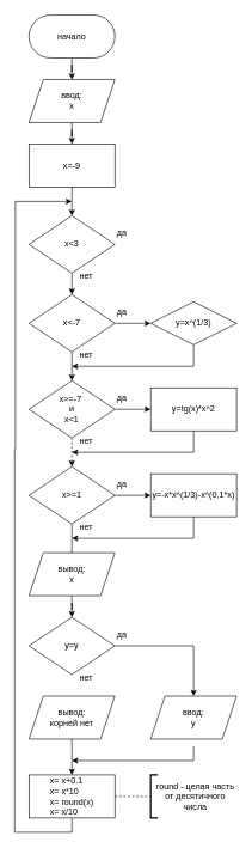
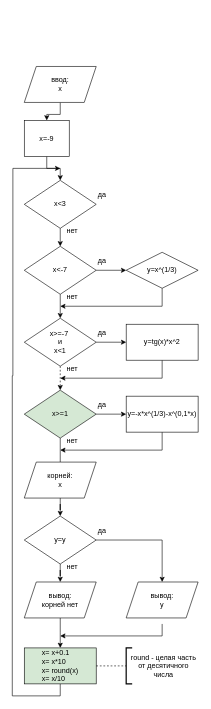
  <mxCell id="0" />
  <mxCell id="1" parent="0" />
- <mxCell id="2" value="" style="edgeStyle=orthogonalEdgeStyle;rounded=0;orthogonalLoop=1;jettySize=auto;html=1;" edge="1" parent="1" source="3" target="5"><mxGeometry relative="1" as="geometry" /></mxCell>
- <mxCell id="3" value="начало" style="rounded=1;whiteSpace=wrap;html=1;arcSize=50;" vertex="1" parent="1"><mxGeometry x="40" y="20" width="120" height="60" as="geometry" /></mxCell>
  <mxCell id="4" value="" style="edgeStyle=orthogonalEdgeStyle;rounded=0;orthogonalLoop=1;jettySize=auto;html=1;" edge="1" parent="1" source="5" target="41"><mxGeometry relative="1" as="geometry" /></mxCell>
  <mxCell id="5" value="ввод:&lt;br&gt;x" style="shape=parallelogram;perimeter=parallelogramPerimeter;whiteSpace=wrap;html=1;fixedSize=1;" vertex="1" parent="1"><mxGeometry x="40" y="110" width="120" height="60" as="geometry" /></mxCell>
  <mxCell id="6" value="" style="edgeStyle=orthogonalEdgeStyle;rounded=0;orthogonalLoop=1;jettySize=auto;html=1;" edge="1" parent="1" source="8" target="15"><mxGeometry relative="1" as="geometry" /></mxCell>
  <mxCell id="7" value="" style="edgeStyle=orthogonalEdgeStyle;rounded=0;orthogonalLoop=1;jettySize=auto;html=1;" edge="1" parent="1" source="8" target="10"><mxGeometry relative="1" as="geometry" /></mxCell>
  <mxCell id="8" value="x&amp;lt;-7" style="rhombus;whiteSpace=wrap;html=1;" vertex="1" parent="1"><mxGeometry x="40" y="410" width="120" height="80" as="geometry" /></mxCell>
  <mxCell id="9" style="edgeStyle=orthogonalEdgeStyle;rounded=0;orthogonalLoop=1;jettySize=auto;html=1;exitX=0.5;exitY=1;exitDx=0;exitDy=0;" edge="1" parent="1" source="10"><mxGeometry relative="1" as="geometry"><mxPoint x="100" y="510" as="targetPoint" /><Array as="points"><mxPoint x="270" y="510" /><mxPoint x="100" y="510" /></Array></mxGeometry></mxCell>
  <mxCell id="10" value="y=x^(1/3)" style="rhombus;whiteSpace=wrap;html=1;" vertex="1" parent="1"><mxGeometry x="210" y="420" width="120" height="60" as="geometry" /></mxCell>
  <mxCell id="11" style="edgeStyle=orthogonalEdgeStyle;rounded=0;orthogonalLoop=1;jettySize=auto;html=1;exitX=0.5;exitY=1;exitDx=0;exitDy=0;" edge="1" parent="1" source="12"><mxGeometry relative="1" as="geometry"><mxPoint x="100" y="630" as="targetPoint" /><Array as="points"><mxPoint x="270" y="630" /><mxPoint x="100" y="630" /></Array></mxGeometry></mxCell>
  <mxCell id="12" value="y=tg(x)*x^2" style="rounded=0;whiteSpace=wrap;html=1;" vertex="1" parent="1"><mxGeometry x="210" y="540" width="120" height="60" as="geometry" /></mxCell>
  <mxCell id="13" value="" style="edgeStyle=orthogonalEdgeStyle;rounded=0;orthogonalLoop=1;jettySize=auto;html=1;" edge="1" parent="1" source="15" target="12"><mxGeometry relative="1" as="geometry" /></mxCell>
  <mxCell id="14" value="" style="edgeStyle=orthogonalEdgeStyle;rounded=0;orthogonalLoop=1;jettySize=auto;html=1;dashed=1;" edge="1" parent="1" source="15" target="18"><mxGeometry relative="1" as="geometry"><Array as="points"><mxPoint x="100" y="640" /><mxPoint x="100" y="640" /></Array></mxGeometry></mxCell>
  <mxCell id="15" value="x&amp;gt;=-7&amp;nbsp;&lt;br&gt;и&lt;br&gt;x&amp;lt;1" style="rhombus;whiteSpace=wrap;html=1;" vertex="1" parent="1"><mxGeometry x="40" y="530" width="120" height="80" as="geometry" /></mxCell>
  <mxCell id="16" value="" style="edgeStyle=orthogonalEdgeStyle;rounded=0;orthogonalLoop=1;jettySize=auto;html=1;" edge="1" parent="1" source="18" target="20"><mxGeometry relative="1" as="geometry" /></mxCell>
  <mxCell id="17" value="" style="edgeStyle=orthogonalEdgeStyle;rounded=0;orthogonalLoop=1;jettySize=auto;html=1;endArrow=none;" edge="1" parent="1" source="18" target="29"><mxGeometry relative="1" as="geometry" /></mxCell>
- <mxCell id="18" value="x&amp;gt;=1" style="rhombus;whiteSpace=wrap;html=1;" vertex="1" parent="1"><mxGeometry x="40" y="650" width="120" height="80" as="geometry" /></mxCell>
+ <mxCell id="18" value="x&amp;gt;=1" style="rhombus;whiteSpace=wrap;html=1;fillColor=#d5e8d4;" vertex="1" parent="1"><mxGeometry x="40" y="650" width="120" height="80" as="geometry" /></mxCell>
  <mxCell id="19" style="edgeStyle=orthogonalEdgeStyle;rounded=0;orthogonalLoop=1;jettySize=auto;html=1;exitX=0.5;exitY=1;exitDx=0;exitDy=0;" edge="1" parent="1" source="20"><mxGeometry relative="1" as="geometry"><mxPoint x="100" y="750" as="targetPoint" /><Array as="points"><mxPoint x="270" y="750" /><mxPoint x="100" y="750" /></Array></mxGeometry></mxCell>
  <mxCell id="20" value="y=-x*x^(1/3)-x^(0,1*x)" style="rounded=0;whiteSpace=wrap;html=1;" vertex="1" parent="1"><mxGeometry x="210" y="660" width="120" height="60" as="geometry" /></mxCell>
  <mxCell id="21" value="" style="edgeStyle=orthogonalEdgeStyle;rounded=0;orthogonalLoop=1;jettySize=auto;html=1;" edge="1" parent="1" source="23" target="27"><mxGeometry relative="1" as="geometry" /></mxCell>
+ <mxCell id="22" value="" style="edgeStyle=orthogonalEdgeStyle;rounded=0;orthogonalLoop=1;jettySize=auto;html=1;" edge="1" parent="1" source="23" target="25"><mxGeometry relative="1" as="geometry" /></mxCell>
  <mxCell id="23" value="y=y" style="rhombus;whiteSpace=wrap;html=1;" vertex="1" parent="1"><mxGeometry x="40" y="860" width="120" height="80" as="geometry" /></mxCell>
  <mxCell id="24" value="" style="edgeStyle=orthogonalEdgeStyle;rounded=0;orthogonalLoop=1;jettySize=auto;html=1;" edge="1" parent="1" source="25"><mxGeometry relative="1" as="geometry"><mxPoint x="100" y="1080" as="targetPoint" /></mxGeometry></mxCell>
  <mxCell id="25" value="вывод:&lt;br&gt;корней нет" style="shape=parallelogram;perimeter=parallelogramPerimeter;whiteSpace=wrap;html=1;fixedSize=1;" vertex="1" parent="1"><mxGeometry x="40" y="970" width="120" height="60" as="geometry" /></mxCell>
  <mxCell id="26" style="edgeStyle=orthogonalEdgeStyle;rounded=0;orthogonalLoop=1;jettySize=auto;html=1;exitX=0.5;exitY=1;exitDx=0;exitDy=0;" edge="1" parent="1"><mxGeometry relative="1" as="geometry"><mxPoint x="100" y="1060" as="targetPoint" /><mxPoint x="270" y="1040" as="sourcePoint" /><Array as="points"><mxPoint x="270" y="1060" /><mxPoint x="100" y="1060" /></Array></mxGeometry></mxCell>
- <mxCell id="27" value="ввод:&lt;br&gt;y" style="shape=parallelogram;perimeter=parallelogramPerimeter;whiteSpace=wrap;html=1;fixedSize=1;" vertex="1" parent="1"><mxGeometry x="210" y="970" width="120" height="60" as="geometry" /></mxCell>
+ <mxCell id="27" value="вывод:&lt;br&gt;y" style="shape=parallelogram;perimeter=parallelogramPerimeter;whiteSpace=wrap;html=1;fixedSize=1;" vertex="1" parent="1"><mxGeometry x="210" y="970" width="120" height="60" as="geometry" /></mxCell>
  <mxCell id="28" value="" style="edgeStyle=orthogonalEdgeStyle;rounded=0;orthogonalLoop=1;jettySize=auto;html=1;" edge="1" parent="1" source="29" target="23"><mxGeometry relative="1" as="geometry" /></mxCell>
- <mxCell id="29" value="вывод:&lt;br&gt;x" style="shape=parallelogram;perimeter=parallelogramPerimeter;whiteSpace=wrap;html=1;fixedSize=1;" vertex="1" parent="1"><mxGeometry x="40" y="770" width="120" height="60" as="geometry" /></mxCell>
+ <mxCell id="29" value="корней:&lt;br&gt;x" style="shape=parallelogram;perimeter=parallelogramPerimeter;whiteSpace=wrap;html=1;fixedSize=1;" vertex="1" parent="1"><mxGeometry x="40" y="770" width="120" height="60" as="geometry" /></mxCell>
  <mxCell id="30" value="да" style="text;html=1;strokeColor=none;fillColor=none;align=center;verticalAlign=middle;whiteSpace=wrap;rounded=0;" vertex="1" parent="1"><mxGeometry x="140" y="420" width="60" height="30" as="geometry" /></mxCell>
  <mxCell id="31" value="нет" style="text;html=1;strokeColor=none;fillColor=none;align=center;verticalAlign=middle;whiteSpace=wrap;rounded=0;" vertex="1" parent="1"><mxGeometry x="90" y="480" width="60" height="30" as="geometry" /></mxCell>
  <mxCell id="32" value="да" style="text;html=1;strokeColor=none;fillColor=none;align=center;verticalAlign=middle;whiteSpace=wrap;rounded=0;" vertex="1" parent="1"><mxGeometry x="140" y="540" width="60" height="30" as="geometry" /></mxCell>
  <mxCell id="33" value="да" style="text;html=1;strokeColor=none;fillColor=none;align=center;verticalAlign=middle;whiteSpace=wrap;rounded=0;" vertex="1" parent="1"><mxGeometry x="140" y="660" width="60" height="30" as="geometry" /></mxCell>
  <mxCell id="34" value="нет" style="text;html=1;strokeColor=none;fillColor=none;align=center;verticalAlign=middle;whiteSpace=wrap;rounded=0;" vertex="1" parent="1"><mxGeometry x="90" y="600" width="60" height="30" as="geometry" /></mxCell>
  <mxCell id="35" value="нет" style="text;html=1;strokeColor=none;fillColor=none;align=center;verticalAlign=middle;whiteSpace=wrap;rounded=0;" vertex="1" parent="1"><mxGeometry x="90" y="720" width="60" height="30" as="geometry" /></mxCell>
  <mxCell id="36" value="да" style="text;html=1;strokeColor=none;fillColor=none;align=center;verticalAlign=middle;whiteSpace=wrap;rounded=0;" vertex="1" parent="1"><mxGeometry x="140" y="870" width="60" height="30" as="geometry" /></mxCell>
  <mxCell id="37" value="нет" style="text;html=1;strokeColor=none;fillColor=none;align=center;verticalAlign=middle;whiteSpace=wrap;rounded=0;" vertex="1" parent="1"><mxGeometry x="90" y="930" width="60" height="30" as="geometry" /></mxCell>
  <mxCell id="38" style="edgeStyle=orthogonalEdgeStyle;rounded=0;orthogonalLoop=1;jettySize=auto;html=1;exitX=0.5;exitY=1;exitDx=0;exitDy=0;entryX=0.5;entryY=0;entryDx=0;entryDy=0;" edge="1" parent="1" source="39" target="8"><mxGeometry relative="1" as="geometry" /></mxCell>
  <mxCell id="39" value="x&amp;lt;3" style="rhombus;whiteSpace=wrap;html=1;" vertex="1" parent="1"><mxGeometry x="40" y="300" width="120" height="80" as="geometry" /></mxCell>
  <mxCell id="40" value="" style="edgeStyle=orthogonalEdgeStyle;rounded=0;orthogonalLoop=1;jettySize=auto;html=1;" edge="1" parent="1" source="41" target="39"><mxGeometry relative="1" as="geometry" /></mxCell>
- <mxCell id="41" value="x=-9" style="rounded=0;whiteSpace=wrap;html=1;" vertex="1" parent="1"><mxGeometry x="40" y="200" width="120" height="60" as="geometry" /></mxCell>
+ <mxCell id="41" value="x=-9" style="rounded=0;whiteSpace=wrap;html=1;" vertex="1" parent="1"><mxGeometry x="40" y="200" width="75" height="60" as="geometry" /></mxCell>
  <mxCell id="42" style="edgeStyle=orthogonalEdgeStyle;rounded=0;orthogonalLoop=1;jettySize=auto;html=1;exitX=0.5;exitY=1;exitDx=0;exitDy=0;" edge="1" parent="1" source="43"><mxGeometry relative="1" as="geometry"><mxPoint x="100" y="280" as="targetPoint" /><Array as="points"><mxPoint x="100" y="1160" /><mxPoint x="20" y="1160" /><mxPoint x="20" y="626" /><mxPoint x="21" y="626" /><mxPoint x="21" y="280" /></Array></mxGeometry></mxCell>
- <mxCell id="43" value="&lt;div style=&quot;text-align: justify;&quot;&gt;x= x+0.1&lt;/div&gt;&lt;div style=&quot;text-align: justify;&quot;&gt;&lt;span style=&quot;background-color: initial;&quot;&gt;x= x*10&lt;/span&gt;&lt;/div&gt;&lt;div style=&quot;text-align: justify;&quot;&gt;&lt;span style=&quot;background-color: initial;&quot;&gt;x= round(x)&lt;/span&gt;&lt;/div&gt;&lt;div style=&quot;text-align: justify;&quot;&gt;&lt;span style=&quot;background-color: initial;&quot;&gt;x= x/10&lt;/span&gt;&lt;/div&gt;" style="rounded=0;whiteSpace=wrap;html=1;" vertex="1" parent="1"><mxGeometry x="40" y="1080" width="120" height="60" as="geometry" /></mxCell>
+ <mxCell id="43" value="&lt;div style=&quot;text-align: justify;&quot;&gt;x= x+0.1&lt;/div&gt;&lt;div style=&quot;text-align: justify;&quot;&gt;&lt;span style=&quot;background-color: initial;&quot;&gt;x= x*10&lt;/span&gt;&lt;/div&gt;&lt;div style=&quot;text-align: justify;&quot;&gt;&lt;span style=&quot;background-color: initial;&quot;&gt;x= round(x)&lt;/span&gt;&lt;/div&gt;&lt;div style=&quot;text-align: justify;&quot;&gt;&lt;span style=&quot;background-color: initial;&quot;&gt;x= x/10&lt;/span&gt;&lt;/div&gt;" style="rounded=0;whiteSpace=wrap;html=1;fillColor=#d5e8d4;" vertex="1" parent="1"><mxGeometry x="40" y="1080" width="120" height="60" as="geometry" /></mxCell>
  <mxCell id="44" value="" style="endArrow=none;dashed=1;html=1;rounded=0;exitX=1;exitY=0.5;exitDx=0;exitDy=0;" edge="1" parent="1" source="43" target="45"><mxGeometry width="50" height="50" relative="1" as="geometry"><mxPoint x="130" y="1030" as="sourcePoint" /><mxPoint x="240" y="1110" as="targetPoint" /><Array as="points" /></mxGeometry></mxCell>
  <mxCell id="45" value="" style="strokeWidth=2;html=1;shape=mxgraph.flowchart.annotation_1;align=left;pointerEvents=1;" vertex="1" parent="1"><mxGeometry x="210" y="1080" width="10" height="60" as="geometry" /></mxCell>
  <mxCell id="46" style="edgeStyle=orthogonalEdgeStyle;rounded=0;orthogonalLoop=1;jettySize=auto;html=1;exitX=0.5;exitY=1;exitDx=0;exitDy=0;exitPerimeter=0;" edge="1" parent="1" source="45" target="45"><mxGeometry relative="1" as="geometry" /></mxCell>
  <mxCell id="47" value="round - целая часть от десятичного числа" style="text;html=1;strokeColor=none;fillColor=none;align=center;verticalAlign=middle;whiteSpace=wrap;rounded=0;" vertex="1" parent="1"><mxGeometry x="215" y="1095" width="115" height="30" as="geometry" /></mxCell>
  <mxCell id="48" value="да" style="text;html=1;strokeColor=none;fillColor=none;align=center;verticalAlign=middle;whiteSpace=wrap;rounded=0;" vertex="1" parent="1"><mxGeometry x="140" y="310" width="60" height="30" as="geometry" /></mxCell>
  <mxCell id="49" value="нет" style="text;html=1;strokeColor=none;fillColor=none;align=center;verticalAlign=middle;whiteSpace=wrap;rounded=0;" vertex="1" parent="1"><mxGeometry x="90" y="370" width="60" height="30" as="geometry" /></mxCell>
